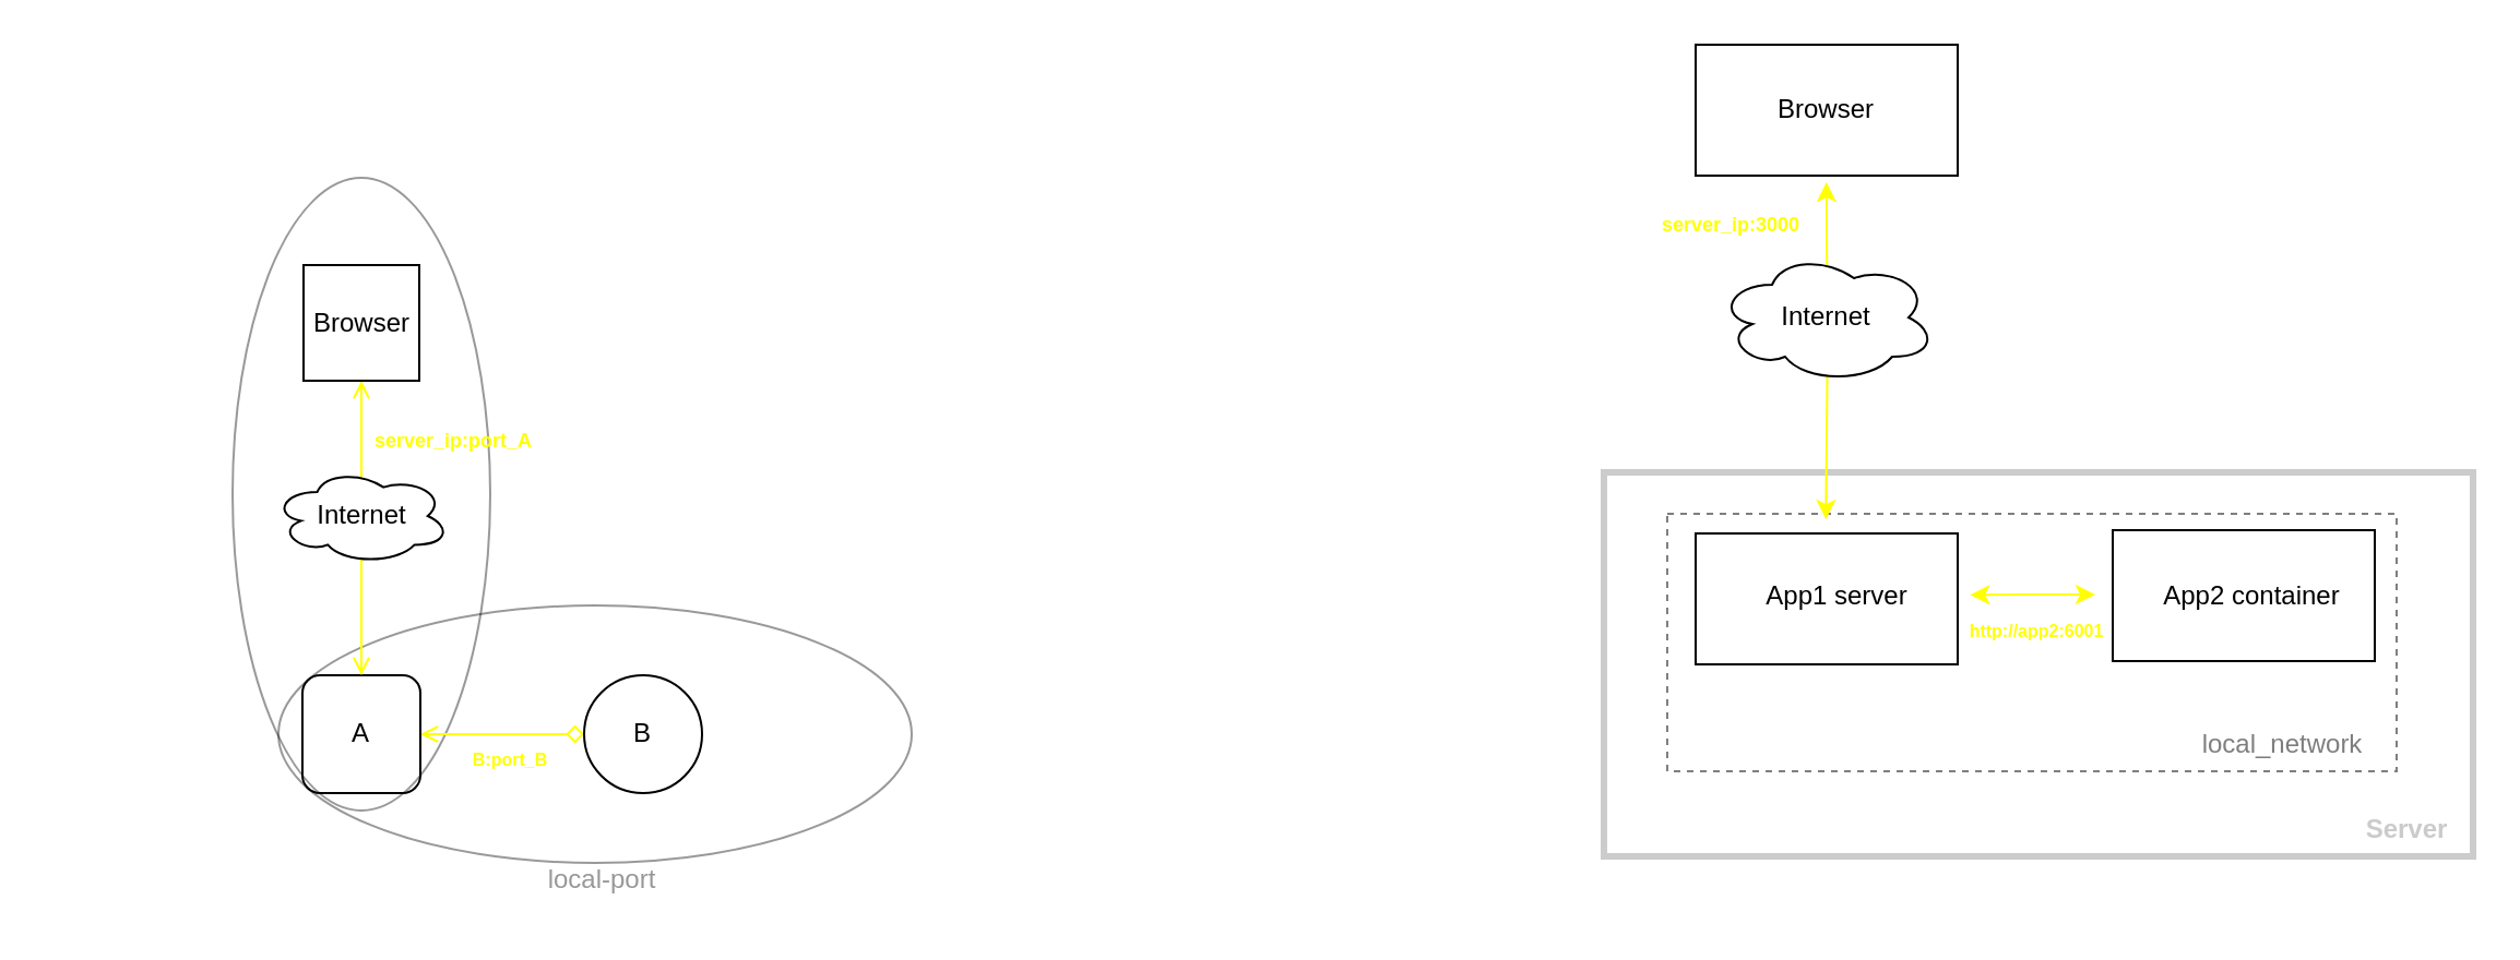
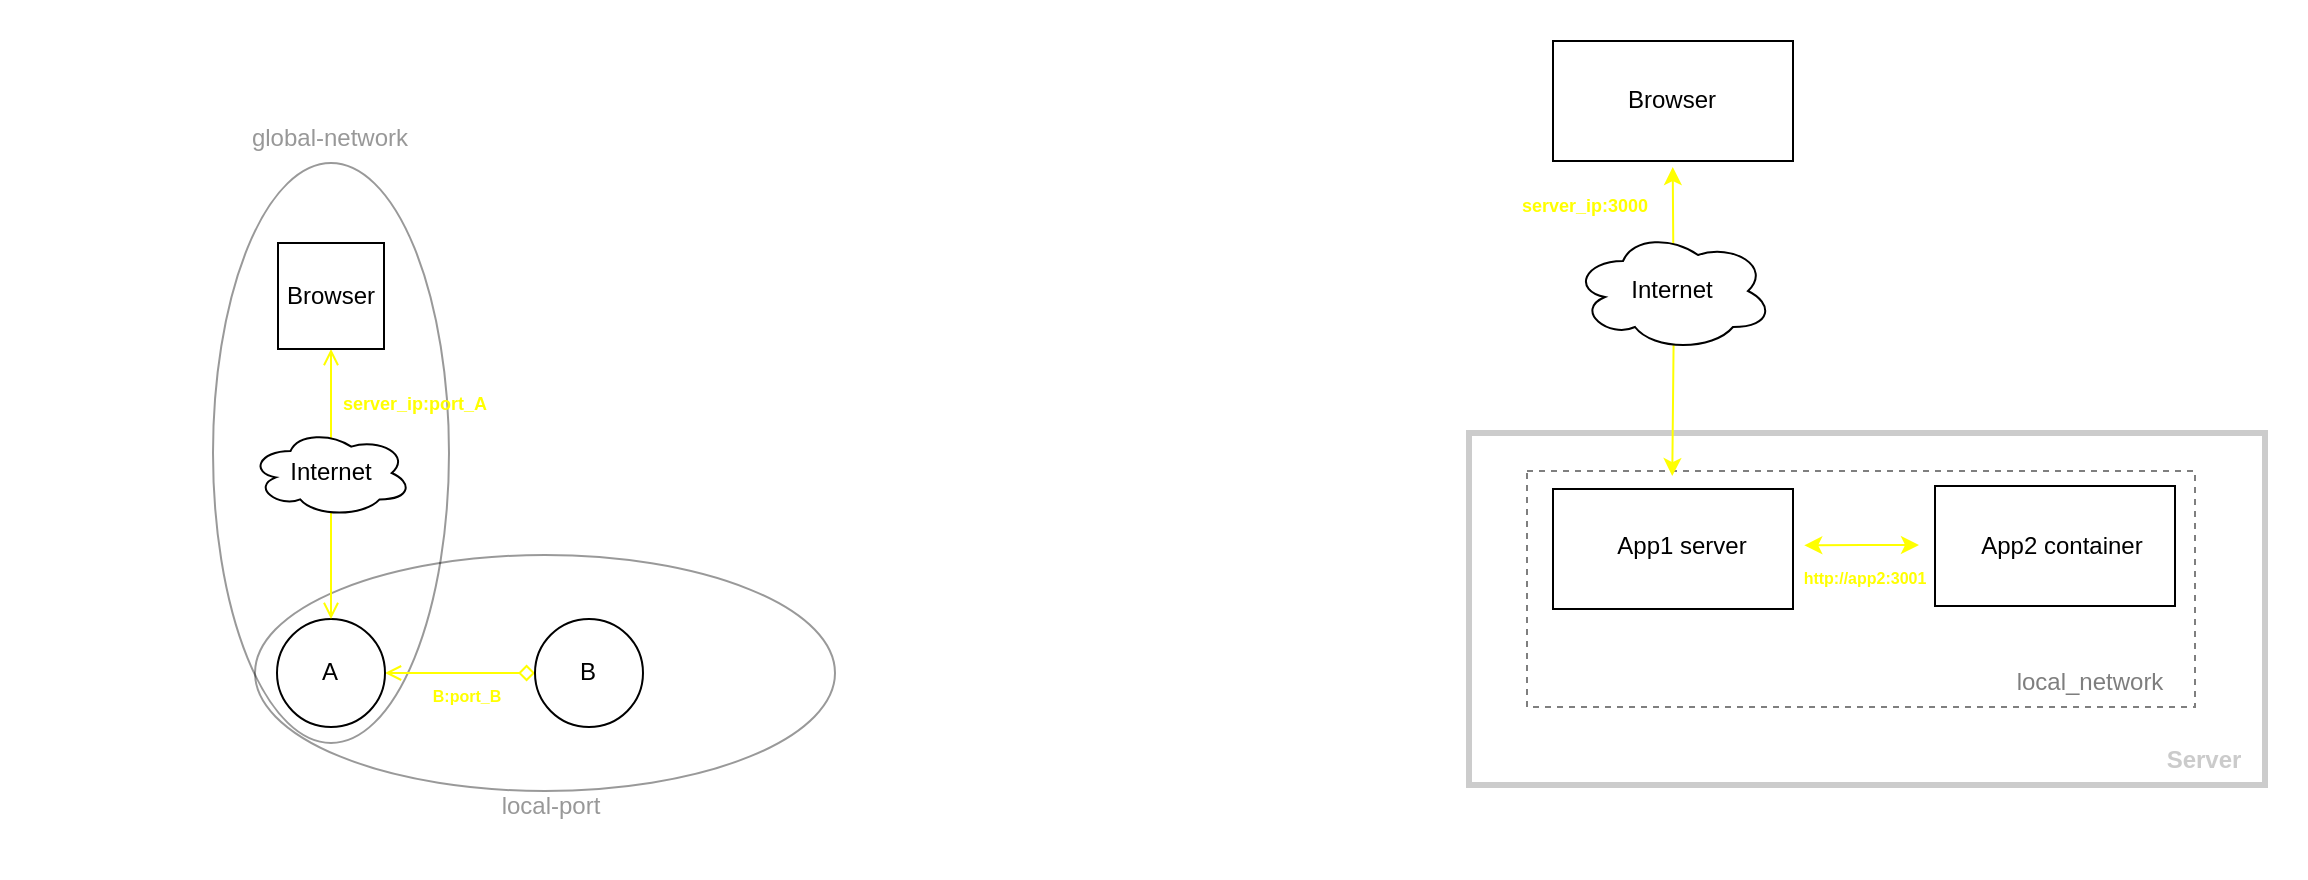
  <mxCell id="0" />
  <mxCell id="1" parent="0" />
  <mxCell id="2" value="" style="rounded=0;whiteSpace=wrap;html=1;opacity=20;strokeWidth=3;" parent="1" vertex="1"><mxGeometry x="734" y="216" width="398" height="176" as="geometry" /></mxCell>
  <mxCell id="3" value="" style="rounded=0;whiteSpace=wrap;html=1;opacity=50;dashed=1;" parent="1" vertex="1"><mxGeometry x="763" y="235" width="334" height="118" as="geometry" /></mxCell>
  <mxCell id="4" value="Server" style="text;html=1;strokeColor=none;fillColor=none;align=center;verticalAlign=middle;whiteSpace=wrap;rounded=0;opacity=20;textOpacity=20;fontStyle=1" parent="1" vertex="1"><mxGeometry x="1072" y="365" width="60" height="30" as="geometry" /></mxCell>
  <mxCell id="5" value="" style="rounded=0;whiteSpace=wrap;html=1;" parent="1" vertex="1"><mxGeometry x="776" y="244" width="120" height="60" as="geometry" /></mxCell>
  <mxCell id="6" value="App1 server" style="text;html=1;strokeColor=none;fillColor=none;align=center;verticalAlign=middle;whiteSpace=wrap;rounded=0;" parent="1" vertex="1"><mxGeometry x="796" y="257.5" width="90" height="30" as="geometry" /></mxCell>
  <mxCell id="7" style="edgeStyle=orthogonalEdgeStyle;rounded=0;orthogonalLoop=1;jettySize=auto;html=1;startArrow=classic;startFill=1;strokeColor=#FFFF00;" parent="1" edge="1"><mxGeometry relative="1" as="geometry"><mxPoint x="901.62" y="272.177" as="targetPoint" /><mxPoint x="959" y="272" as="sourcePoint" /><Array as="points"><mxPoint x="931" y="272" /></Array></mxGeometry></mxCell>
  <mxCell id="8" value="" style="rounded=0;whiteSpace=wrap;html=1;" parent="1" vertex="1"><mxGeometry x="967" y="242.5" width="120" height="60" as="geometry" /></mxCell>
  <mxCell id="9" value="App2 container" style="text;html=1;strokeColor=none;fillColor=none;align=center;verticalAlign=middle;whiteSpace=wrap;rounded=0;" parent="1" vertex="1"><mxGeometry x="986" y="257.5" width="90" height="30" as="geometry" /></mxCell>
  <mxCell id="10" style="edgeStyle=orthogonalEdgeStyle;rounded=0;orthogonalLoop=1;jettySize=auto;html=1;startArrow=classic;startFill=1;strokeColor=#FFFF00;" parent="1" edge="1"><mxGeometry relative="1" as="geometry"><mxPoint x="835.632" y="237.524" as="targetPoint" /><mxPoint x="835.87" y="83" as="sourcePoint" /></mxGeometry></mxCell>
  <mxCell id="11" value="" style="rounded=0;whiteSpace=wrap;html=1;" parent="1" vertex="1"><mxGeometry x="776" y="20" width="120" height="60" as="geometry" /></mxCell>
  <mxCell id="12" value="Browser" style="text;html=1;strokeColor=none;fillColor=none;align=center;verticalAlign=middle;whiteSpace=wrap;rounded=0;" parent="1" vertex="1"><mxGeometry x="791" y="35" width="90" height="30" as="geometry" /></mxCell>
  <mxCell id="13" value="local_network" style="text;html=1;strokeColor=none;fillColor=none;align=center;verticalAlign=middle;whiteSpace=wrap;rounded=0;opacity=50;textOpacity=50;" parent="1" vertex="1"><mxGeometry x="1015" y="326" width="60" height="30" as="geometry" /></mxCell>
  <mxCell id="14" value="&lt;font style=&quot;font-size: 9px;&quot;&gt;server_ip:3000&lt;/font&gt;" style="text;html=1;align=center;verticalAlign=middle;resizable=0;points=[];autosize=1;strokeColor=none;fillColor=none;fontStyle=1;fontColor=#FFFF00;" parent="1" vertex="1"><mxGeometry x="751" y="89" width="81" height="26" as="geometry" /></mxCell>
  <mxCell id="15" value="Internet" style="ellipse;shape=cloud;whiteSpace=wrap;html=1;align=center;" parent="1" vertex="1"><mxGeometry x="786" y="115" width="100" height="60" as="geometry" /></mxCell>
- <mxCell id="16" value="&lt;font color=&quot;#ffff00&quot;&gt;http://app2:6001&lt;/font&gt;" style="text;html=1;align=center;verticalAlign=middle;resizable=0;points=[];autosize=1;strokeColor=none;fillColor=none;fontStyle=1;fontSize=8;" parent="1" vertex="1"><mxGeometry x="892.5" y="278" width="79" height="22" as="geometry" /></mxCell>
+ <mxCell id="16" value="&lt;font color=&quot;#ffff00&quot;&gt;http://app2:3001&lt;/font&gt;" style="text;html=1;align=center;verticalAlign=middle;resizable=0;points=[];autosize=1;strokeColor=none;fillColor=none;fontStyle=1;fontSize=8;" parent="1" vertex="1"><mxGeometry x="892.5" y="278" width="79" height="22" as="geometry" /></mxCell>
  <mxCell id="17" value="" style="ellipse;whiteSpace=wrap;html=1;fillColor=none;opacity=40;" parent="1" vertex="1"><mxGeometry x="127" y="277" width="290" height="118" as="geometry" /></mxCell>
  <mxCell id="18" value="" style="ellipse;whiteSpace=wrap;html=1;fillColor=none;rotation=-90;opacity=40;" parent="1" vertex="1"><mxGeometry x="20" y="167" width="290" height="118" as="geometry" /></mxCell>
  <mxCell id="19" style="edgeStyle=orthogonalEdgeStyle;rounded=0;orthogonalLoop=1;jettySize=auto;html=1;entryX=0;entryY=0.5;entryDx=0;entryDy=0;endArrow=diamond;endFill=0;startArrow=open;startFill=0;strokeColor=#FFFF00;" parent="1" source="20" target="21" edge="1"><mxGeometry relative="1" as="geometry" /></mxCell>
- <mxCell id="20" value="A" style="whiteSpace=wrap;html=1;aspect=fixed;fillColor=none;rounded=1;" parent="1" vertex="1"><mxGeometry x="138" y="309" width="54" height="54" as="geometry" /></mxCell>
+ <mxCell id="20" value="A" style="ellipse;whiteSpace=wrap;html=1;aspect=fixed;fillColor=none;" parent="1" vertex="1"><mxGeometry x="138" y="309" width="54" height="54" as="geometry" /></mxCell>
  <mxCell id="21" value="B" style="ellipse;whiteSpace=wrap;html=1;aspect=fixed;fillColor=none;" parent="1" vertex="1"><mxGeometry x="267" y="309" width="54" height="54" as="geometry" /></mxCell>
  <mxCell id="22" style="edgeStyle=orthogonalEdgeStyle;rounded=0;orthogonalLoop=1;jettySize=auto;html=1;endArrow=open;endFill=0;startArrow=open;startFill=0;sourcePerimeterSpacing=0;endSize=6;strokeColor=#FFFF00;" parent="1" source="23" target="20" edge="1"><mxGeometry relative="1" as="geometry" /></mxCell>
  <mxCell id="23" value="Browser" style="whiteSpace=wrap;html=1;aspect=fixed;" parent="1" vertex="1"><mxGeometry x="138.5" y="121" width="53" height="53" as="geometry" /></mxCell>
  <mxCell id="24" value="Internet" style="ellipse;shape=cloud;whiteSpace=wrap;html=1;align=center;" parent="1" vertex="1"><mxGeometry x="124.5" y="214" width="81" height="44" as="geometry" /></mxCell>
  <mxCell id="25" value="&lt;font style=&quot;font-size: 9px;&quot;&gt;server_ip:port_A&lt;/font&gt;" style="text;html=1;align=center;verticalAlign=middle;resizable=0;points=[];autosize=1;strokeColor=none;fillColor=none;fontStyle=1;fontColor=#FFFF00;" parent="1" vertex="1"><mxGeometry x="162" y="188" width="90" height="26" as="geometry" /></mxCell>
  <mxCell id="26" value="&lt;font color=&quot;#ffff00&quot;&gt;B:port_B&lt;/font&gt;" style="text;html=1;align=center;verticalAlign=middle;resizable=0;points=[];autosize=1;strokeColor=none;fillColor=none;fontStyle=1;fontSize=8;" parent="1" vertex="1"><mxGeometry x="207" y="337" width="52" height="22" as="geometry" /></mxCell>
  <mxCell id="27" value="local-port" style="text;html=1;strokeColor=none;fillColor=none;align=center;verticalAlign=middle;whiteSpace=wrap;rounded=0;opacity=40;textOpacity=40;" parent="1" vertex="1"><mxGeometry x="238" y="388" width="75" height="30" as="geometry" /></mxCell>
+ <mxCell id="28" value="global-network" style="text;html=1;strokeColor=none;fillColor=none;align=center;verticalAlign=middle;whiteSpace=wrap;rounded=0;opacity=40;textOpacity=40;" parent="1" vertex="1"><mxGeometry x="123" y="54" width="84" height="30" as="geometry" /></mxCell>
